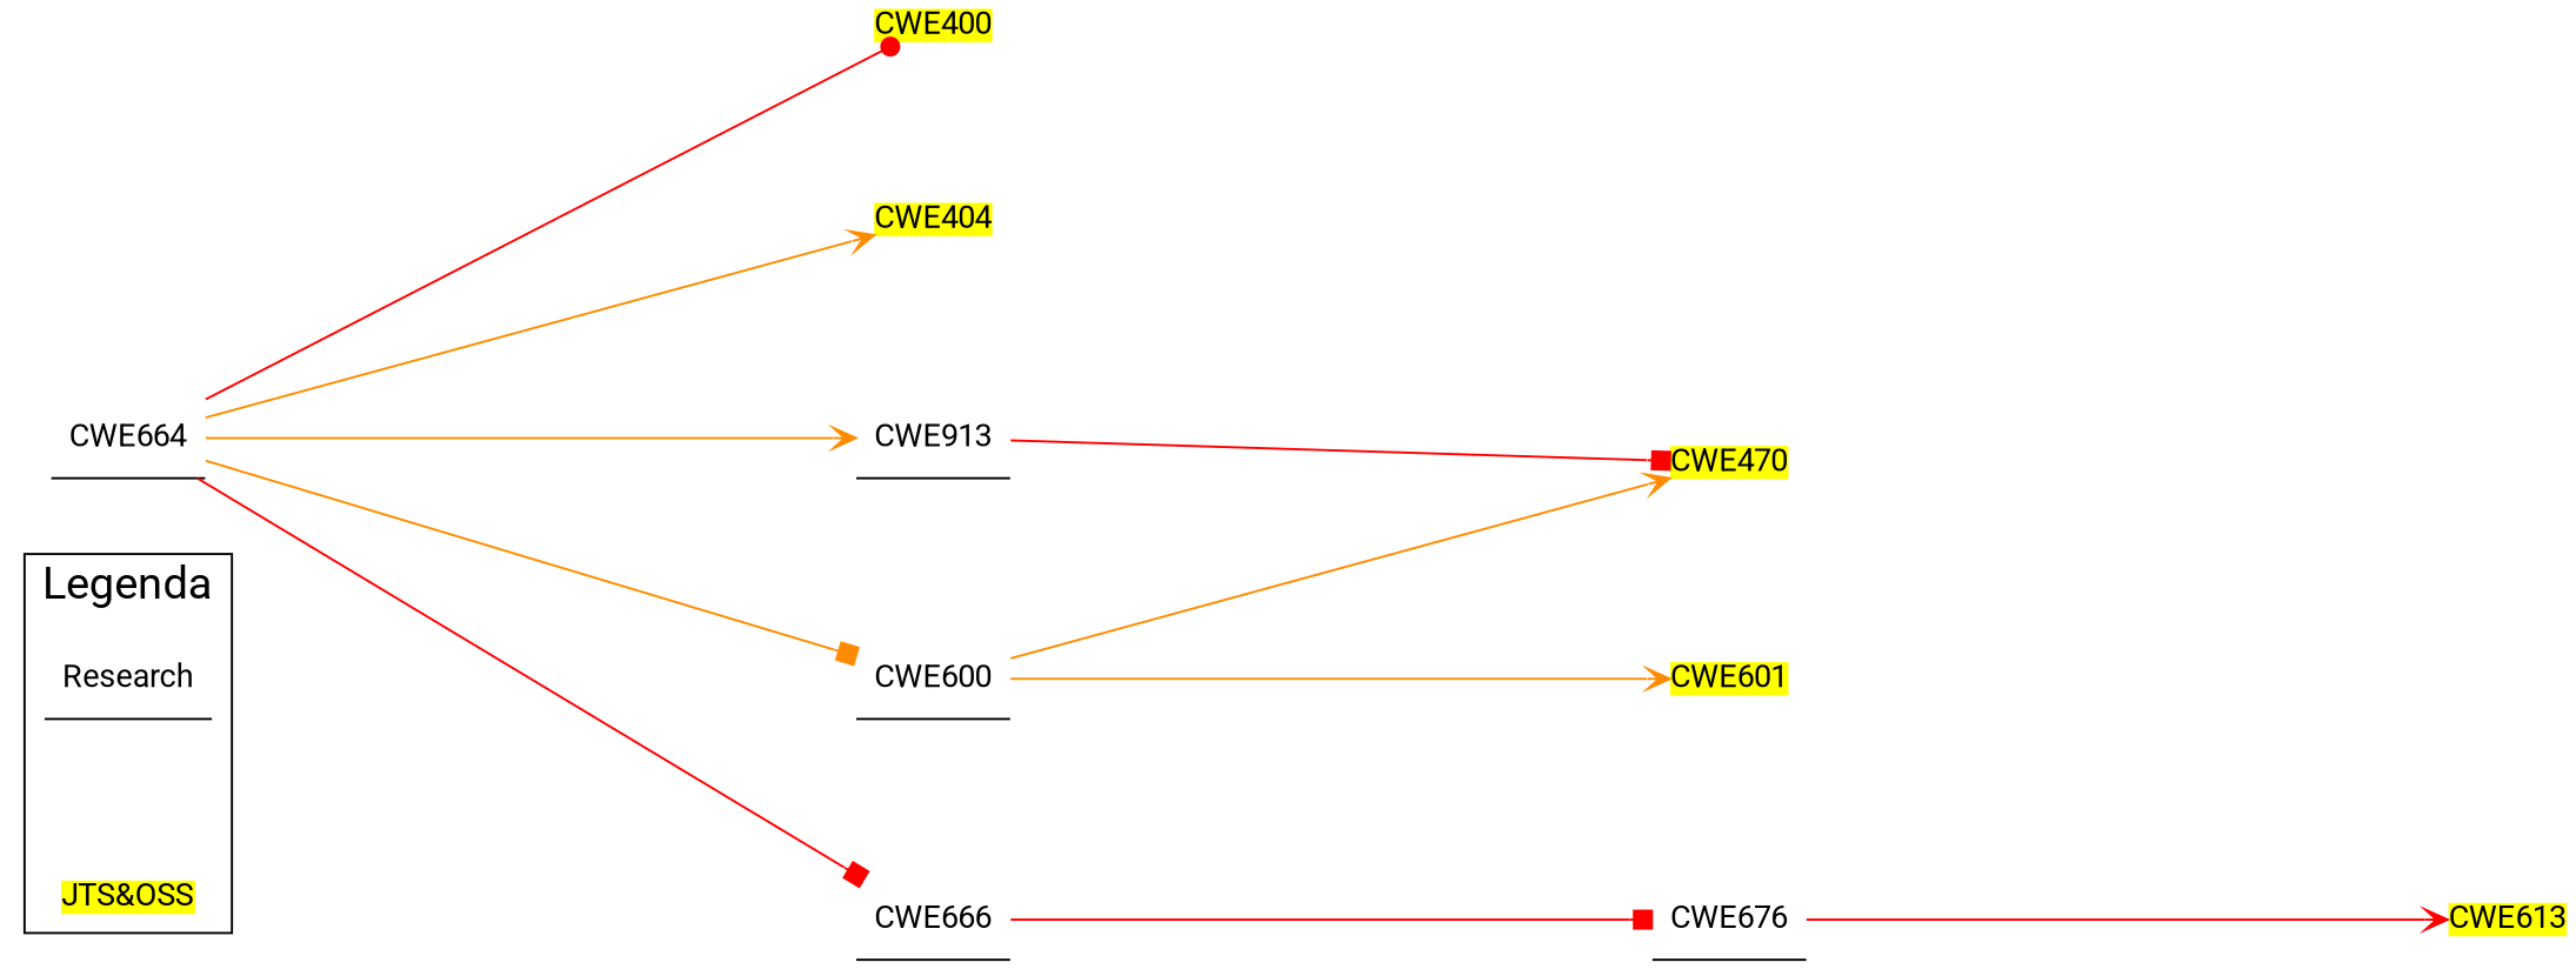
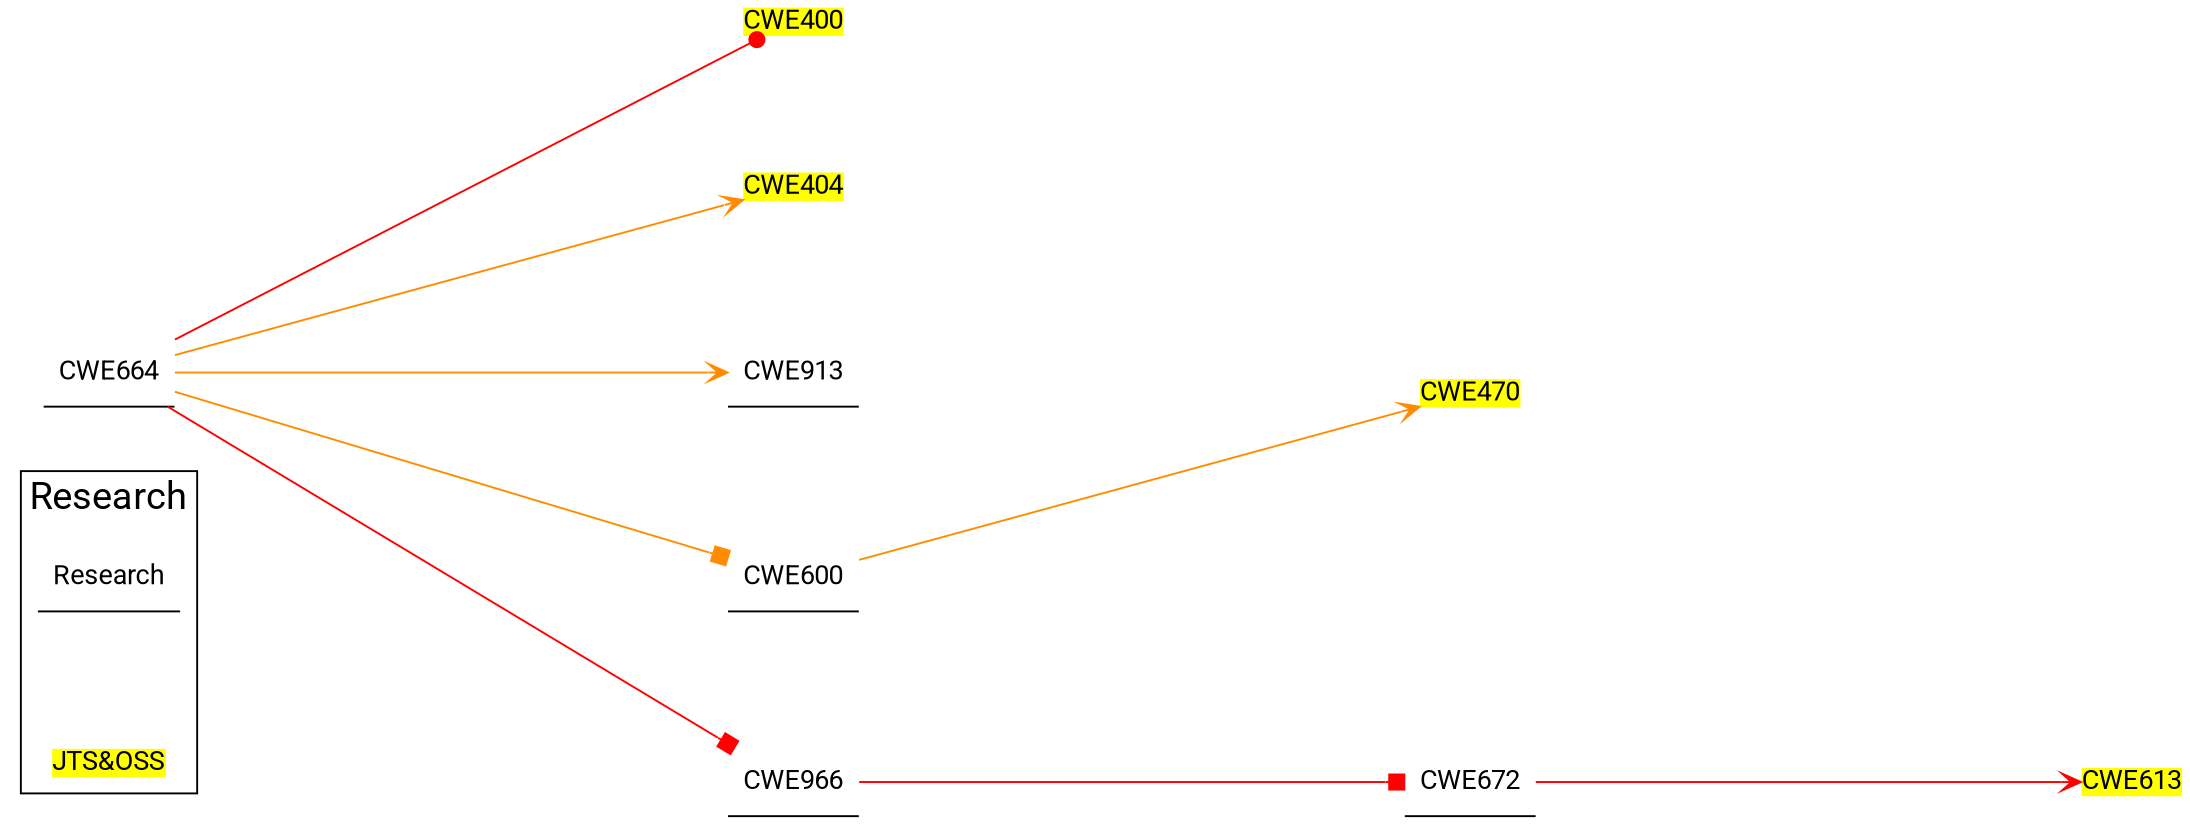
  digraph {
    fontname=Roboto
    nodesep=1
    rankdir=LR
    ranksep=4
    splines=true
    node [color=black fillcolor=white fontname=Roboto shape=underline style=filled]
    edge [arrowhead=vee color=red fontname=Roboto]
    n1 [label=Research]
    n2 [fillcolor=yellow label="JTS&OSS" shape=plain]
    n3 [label=CWE664]
    n4 [fillcolor=yellow label=CWE400 shape=plain]
    n5 [fillcolor=yellow label=CWE404 shape=plain]
    n6 [label=CWE913]
    n7 [label=CWE600]
-   n8 [label=CWE666]
+   n8 [label=CWE966]
    n9 [fillcolor=yellow label=CWE470 shape=plain]
-   n10 [fillcolor=yellow label=CWE601 shape=plain]
-   n11 [label=CWE676]
+   n11 [label=CWE672]
    n12 [fillcolor=yellow label=CWE613 shape=plain]
    subgraph cluster_1 {
      fontsize=20
-     label=Legenda
+     label=Research
      n1
      n2
    }
    n3 -> n4 [arrowhead=dot]
    n3 -> n5 [color=darkorange]
    n3 -> n6 [color=darkorange]
    n3 -> n7 [arrowhead=box color=darkorange]
    n3 -> n8 [arrowhead=box]
-   n6 -> n9 [arrowhead=box]
    n7 -> n9 [color=darkorange]
-   n7 -> n10 [color=darkorange]
    n8 -> n11 [arrowhead=box]
    n11 -> n12
  }
